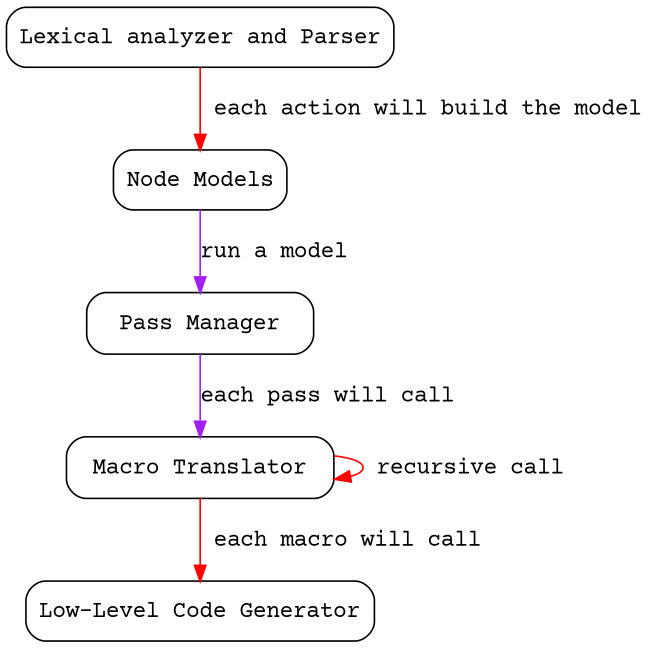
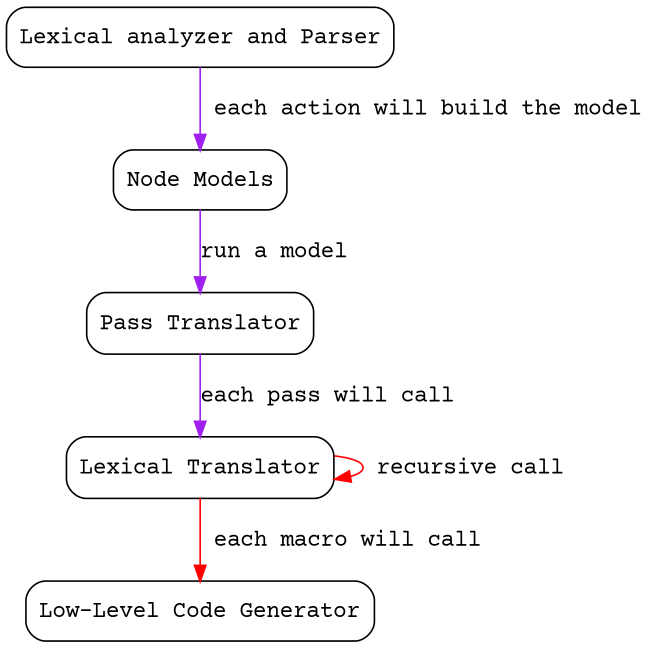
  digraph {
    autosize=false
    fontname="Courier Prime"
    overlap_scaling=0.01
    node [fontname="Courier Prime" shape=Mrecord]
    edge [color=purple fontname="Courier Prime"]
    n1 [label="Lexical analyzer and Parser"]
    n2 [label="Node Models"]
-   n3 [label="Pass Manager"]
-   n4 [label="Macro Translator"]
+   n3 [label="Pass Translator"]
+   n4 [label="Lexical Translator"]
    n5 [label="Low-Level Code Generator"]
-   n1 -> n2 [color=red label=" each action will build the model"]
+   n1 -> n2 [label=" each action will build the model"]
    n2 -> n3 [label="run a model"]
    n3 -> n4 [label="each pass will call"]
    n4 -> n4 [color=red label=" recursive call"]
    n4 -> n5 [color=red label=" each macro will call"]
  }
